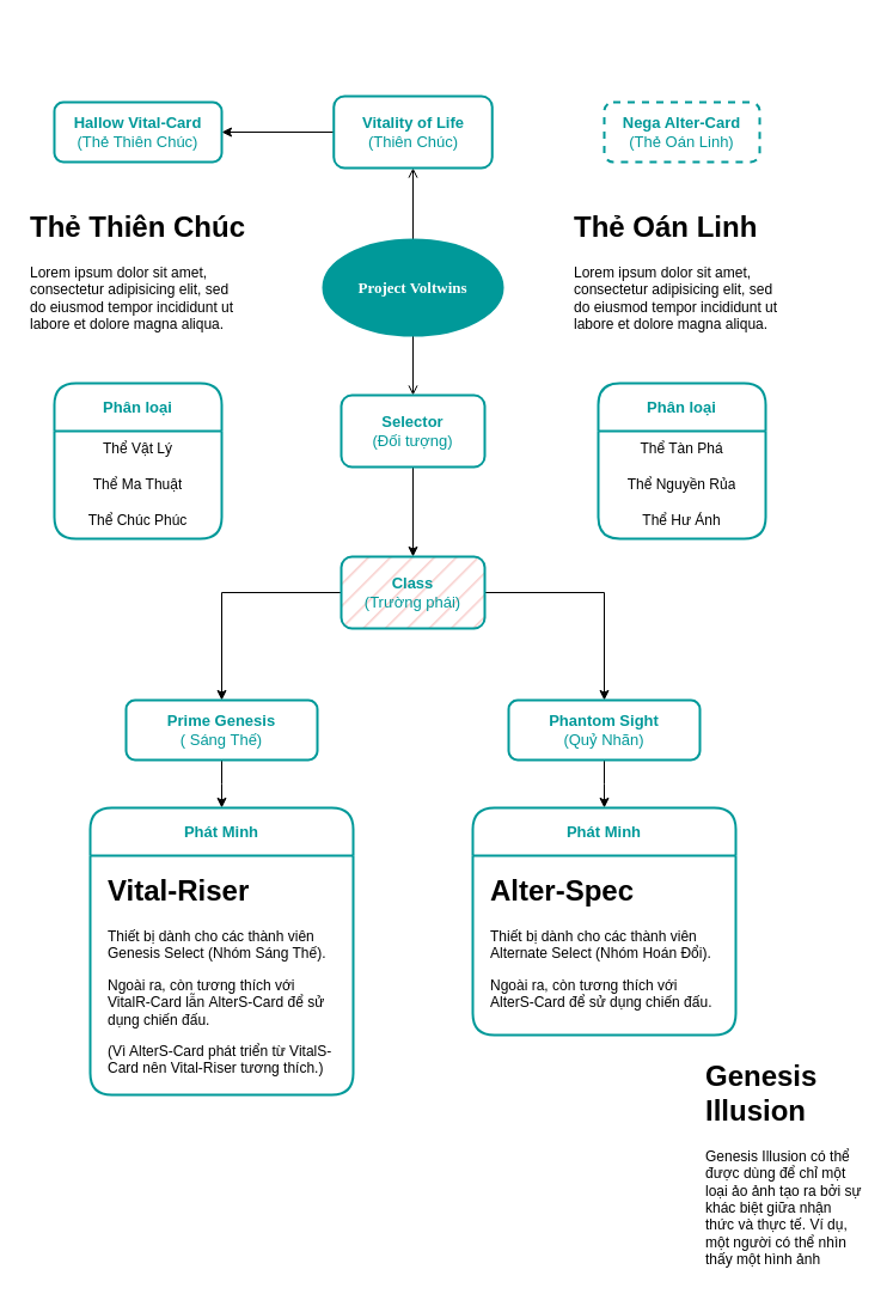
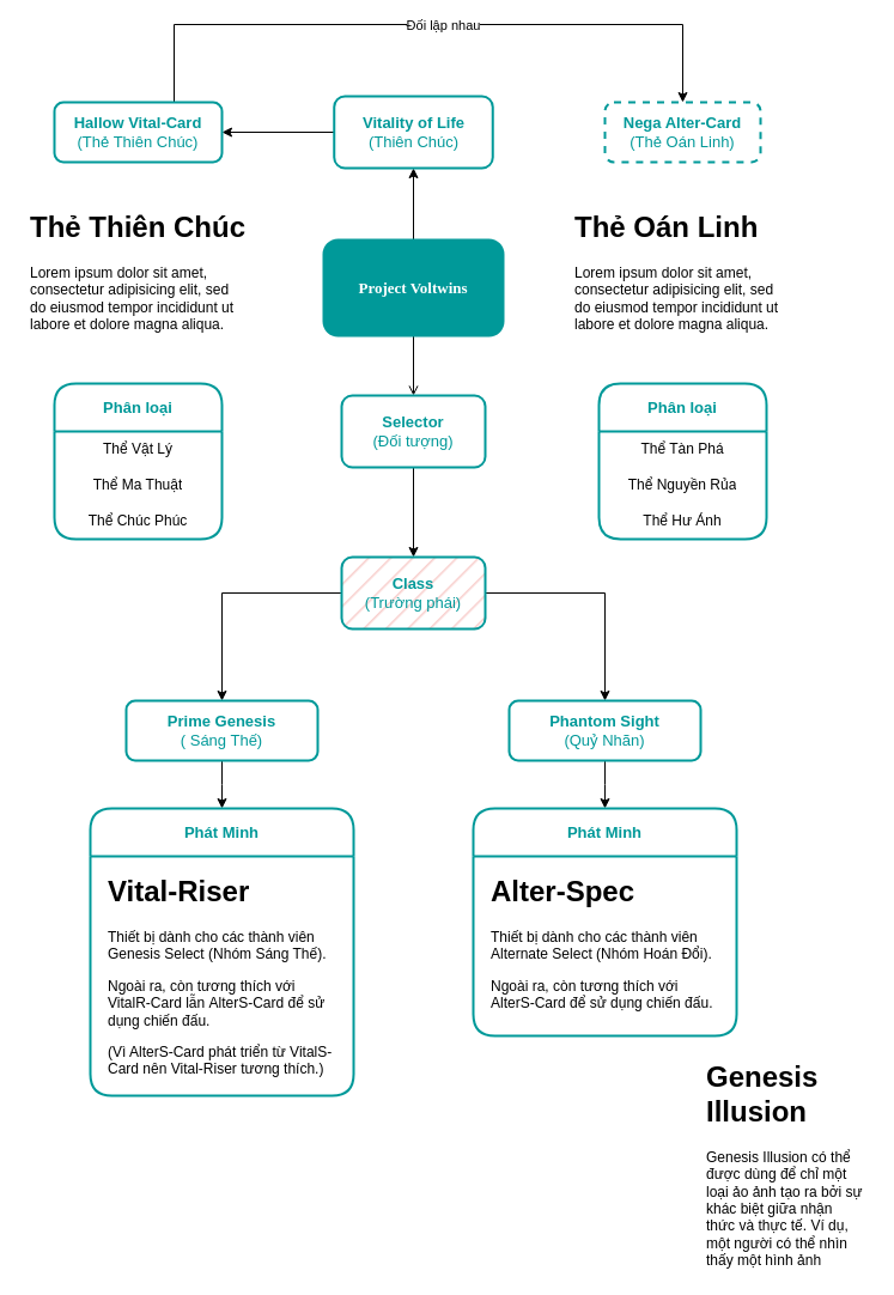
  <mxCell id="0" />
  <mxCell id="1" parent="0" />
  <mxCell id="2" value="" style="edgeStyle=orthogonalEdgeStyle;rounded=0;orthogonalLoop=1;jettySize=auto;html=1;endArrow=open;" parent="1" source="4" target="6" edge="1"><mxGeometry relative="1" as="geometry" /></mxCell>
- <mxCell id="3" style="edgeStyle=orthogonalEdgeStyle;rounded=0;orthogonalLoop=1;jettySize=auto;html=1;entryX=0.5;entryY=1;entryDx=0;entryDy=0;fontFamily=Helvetica;fontSize=12;fontColor=default;endArrow=open;" parent="1" source="4" target="19" edge="1"><mxGeometry relative="1" as="geometry" /></mxCell>
- <mxCell id="4" value="Project Voltwins" style="ellipse;whiteSpace=wrap;html=1;strokeWidth=2;fontFamily=Verdana;fontSize=13;fontStyle=1;fontColor=#FFFFFF;strokeColor=#009999;fillStyle=auto;fillColor=#009999;" parent="1" vertex="1"><mxGeometry x="270" y="200" width="150" height="80" as="geometry" /></mxCell>
+ <mxCell id="3" style="edgeStyle=orthogonalEdgeStyle;rounded=0;orthogonalLoop=1;jettySize=auto;html=1;entryX=0.5;entryY=1;entryDx=0;entryDy=0;fontFamily=Helvetica;fontSize=12;fontColor=default;" parent="1" source="4" target="19" edge="1"><mxGeometry relative="1" as="geometry" /></mxCell>
+ <mxCell id="4" value="Project Voltwins" style="rounded=1;whiteSpace=wrap;html=1;strokeWidth=2;fontFamily=Verdana;fontSize=13;fontStyle=1;fontColor=#FFFFFF;strokeColor=#009999;fillStyle=auto;fillColor=#009999;" parent="1" vertex="1"><mxGeometry x="270" y="200" width="150" height="80" as="geometry" /></mxCell>
  <mxCell id="5" value="" style="edgeStyle=orthogonalEdgeStyle;rounded=0;orthogonalLoop=1;jettySize=auto;html=1;fontFamily=Helvetica;fontSize=13;fontColor=#009999;" parent="1" source="6" target="9" edge="1"><mxGeometry relative="1" as="geometry" /></mxCell>
  <mxCell id="6" value="Selector&lt;br&gt;&lt;span style=&quot;font-weight: normal;&quot;&gt;(Đối tượng)&lt;/span&gt;" style="rounded=1;whiteSpace=wrap;html=1;fontSize=13;strokeColor=#009999;fontColor=#009999;strokeWidth=2;fontStyle=1;fillStyle=hatch;" parent="1" vertex="1"><mxGeometry x="285" y="330" width="120" height="60" as="geometry" /></mxCell>
  <mxCell id="7" style="edgeStyle=orthogonalEdgeStyle;rounded=0;orthogonalLoop=1;jettySize=auto;html=1;entryX=0.5;entryY=0;entryDx=0;entryDy=0;fontFamily=Helvetica;fontSize=13;fontColor=#009999;" parent="1" source="9" target="11" edge="1"><mxGeometry relative="1" as="geometry" /></mxCell>
  <mxCell id="8" style="edgeStyle=orthogonalEdgeStyle;rounded=0;orthogonalLoop=1;jettySize=auto;html=1;exitX=1;exitY=0.5;exitDx=0;exitDy=0;entryX=0.5;entryY=0;entryDx=0;entryDy=0;fontFamily=Helvetica;fontSize=13;fontColor=#009999;" parent="1" source="9" target="13" edge="1"><mxGeometry relative="1" as="geometry" /></mxCell>
  <mxCell id="9" value="Class&lt;br&gt;&lt;span style=&quot;font-weight: normal;&quot;&gt;(Trường phái)&lt;/span&gt;" style="rounded=1;whiteSpace=wrap;html=1;fontSize=13;strokeColor=#009999;fontColor=#009999;strokeWidth=2;fontStyle=1;fillStyle=hatch;fillColor=#f8cecc;" parent="1" vertex="1"><mxGeometry x="285" y="465" width="120" height="60" as="geometry" /></mxCell>
  <mxCell id="10" style="edgeStyle=orthogonalEdgeStyle;rounded=0;orthogonalLoop=1;jettySize=auto;html=1;exitX=0.5;exitY=1;exitDx=0;exitDy=0;entryX=0.5;entryY=0;entryDx=0;entryDy=0;" parent="1" source="11" edge="1"><mxGeometry relative="1" as="geometry"><mxPoint x="185" y="675" as="targetPoint" /></mxGeometry></mxCell>
  <mxCell id="11" value="&lt;b&gt;Prime Genesis&lt;/b&gt;&lt;br&gt;( Sáng Thế)" style="rounded=1;whiteSpace=wrap;html=1;fontSize=13;strokeColor=#009999;fontColor=#009999;strokeWidth=2;fontStyle=0;fillStyle=hatch;" parent="1" vertex="1"><mxGeometry x="105" y="585" width="160" height="50" as="geometry" /></mxCell>
  <mxCell id="12" style="edgeStyle=orthogonalEdgeStyle;rounded=0;orthogonalLoop=1;jettySize=auto;html=1;exitX=0.5;exitY=1;exitDx=0;exitDy=0;entryX=0.5;entryY=0;entryDx=0;entryDy=0;" parent="1" source="13" edge="1"><mxGeometry relative="1" as="geometry"><mxPoint x="505" y="675" as="targetPoint" /></mxGeometry></mxCell>
  <mxCell id="13" value="&lt;b&gt;Phantom Sight&lt;/b&gt;&lt;br&gt;(Quỷ Nhãn)" style="rounded=1;whiteSpace=wrap;html=1;fillStyle=hatch;strokeColor=#009999;strokeWidth=2;align=center;verticalAlign=middle;fontFamily=Helvetica;fontSize=13;fontColor=#009999;fillColor=default;" parent="1" vertex="1"><mxGeometry x="425" y="585" width="160" height="50" as="geometry" /></mxCell>
  <mxCell id="14" value="Phát Minh" style="swimlane;whiteSpace=wrap;html=1;fontSize=13;strokeColor=#009999;fontColor=#009999;rounded=1;strokeWidth=2;fillStyle=hatch;startSize=40;" parent="1" vertex="1"><mxGeometry x="395" y="675" width="220" height="190" as="geometry"><mxRectangle x="460" y="1020" width="140" height="30" as="alternateBounds" /></mxGeometry></mxCell>
  <mxCell id="15" value="&lt;h1&gt;Alter-Spec&lt;/h1&gt;&lt;p&gt;Thiết bị dành cho các thành viên Alternate Select (Nhóm Hoán Đổi).&lt;/p&gt;&lt;p&gt;&lt;span style=&quot;background-color: initial;&quot;&gt;Ngoài ra, còn tương thích với AlterS-Card để sử dụng chiến đấu.&lt;/span&gt;&lt;/p&gt;" style="text;html=1;strokeColor=none;fillColor=none;spacing=5;spacingTop=-20;whiteSpace=wrap;overflow=hidden;rounded=0;" parent="14" vertex="1"><mxGeometry x="10" y="50" width="200" height="120" as="geometry" /></mxCell>
  <mxCell id="16" value="Phát Minh" style="swimlane;whiteSpace=wrap;html=1;fontSize=13;strokeColor=#009999;fontColor=#009999;rounded=1;strokeWidth=2;fillStyle=hatch;startSize=40;" parent="1" vertex="1"><mxGeometry x="75" y="675" width="220" height="240" as="geometry"><mxRectangle x="138" y="705" width="140" height="30" as="alternateBounds" /></mxGeometry></mxCell>
  <mxCell id="17" value="&lt;h1&gt;Vital-Riser&lt;/h1&gt;&lt;p&gt;Thiết bị dành cho các thành viên Genesis Select (Nhóm Sáng Thế).&lt;/p&gt;&lt;p&gt;&lt;span style=&quot;background-color: initial;&quot;&gt;Ngoài ra, còn tương thích với VitalR-Card lẫn&amp;nbsp;&lt;/span&gt;&lt;span style=&quot;background-color: initial;&quot;&gt;AlterS-Card để sử dụng chiến đấu.&lt;/span&gt;&lt;/p&gt;&lt;p&gt;&lt;span style=&quot;background-color: initial;&quot;&gt;(Vì AlterS-Card phát triển từ VitalS-Card nên Vital-Riser tương thích.)&lt;/span&gt;&lt;/p&gt;" style="text;html=1;strokeColor=none;fillColor=none;spacing=5;spacingTop=-20;whiteSpace=wrap;overflow=hidden;rounded=0;" parent="16" vertex="1"><mxGeometry x="10" y="50" width="200" height="180" as="geometry" /></mxCell>
  <mxCell id="18" style="edgeStyle=orthogonalEdgeStyle;rounded=0;orthogonalLoop=1;jettySize=auto;html=1;entryX=1;entryY=0.5;entryDx=0;entryDy=0;fontFamily=Helvetica;fontSize=12;fontColor=default;" parent="1" source="19" target="22" edge="1"><mxGeometry relative="1" as="geometry" /></mxCell>
  <mxCell id="19" value="Vitality of Life&lt;br style=&quot;font-size: 13px;&quot;&gt;&lt;span style=&quot;font-weight: normal; font-size: 13px;&quot;&gt;(Thiên Chúc)&lt;/span&gt;" style="rounded=1;whiteSpace=wrap;html=1;fontSize=13;strokeColor=#009999;fontColor=#009999;strokeWidth=2;fontStyle=1;fillStyle=hatch;" parent="1" vertex="1"><mxGeometry x="278.75" y="80" width="132.5" height="60" as="geometry" /></mxCell>
+ <mxCell id="20" style="edgeStyle=orthogonalEdgeStyle;rounded=0;orthogonalLoop=1;jettySize=auto;html=1;exitX=0.5;exitY=0;exitDx=0;exitDy=0;entryX=0.5;entryY=0;entryDx=0;entryDy=0;" parent="1" source="22" target="23" edge="1"><mxGeometry relative="1" as="geometry"><Array as="points"><mxPoint x="145" y="20" /><mxPoint x="570" y="20" /></Array></mxGeometry></mxCell>
+ <mxCell id="21" value="Đối lập nhau" style="edgeLabel;html=1;align=center;verticalAlign=middle;resizable=0;points=[];" parent="20" vertex="1" connectable="0"><mxGeometry x="0.089" relative="1" as="geometry"><mxPoint as="offset" /></mxGeometry></mxCell>
  <mxCell id="22" value="Hallow Vital-Card&lt;br&gt;&lt;span style=&quot;font-weight: normal;&quot;&gt;(Thẻ Thiên Chúc)&lt;/span&gt;" style="rounded=1;whiteSpace=wrap;html=1;strokeColor=#009999;align=center;verticalAlign=middle;fontFamily=Helvetica;fontSize=13;fontColor=#009999;fillColor=default;strokeWidth=2;fontStyle=1;fillStyle=hatch;" parent="1" vertex="1"><mxGeometry x="45" y="85" width="140" height="50" as="geometry" /></mxCell>
  <mxCell id="23" value="Nega Alter-Card&lt;br&gt;&lt;span style=&quot;font-weight: normal;&quot;&gt;(Thẻ Oán Linh)&lt;/span&gt;" style="rounded=1;whiteSpace=wrap;html=1;strokeColor=#009999;align=center;verticalAlign=middle;fontFamily=Helvetica;fontSize=13;fontColor=#009999;fillColor=default;shadow=0;strokeWidth=2;fontStyle=1;fillStyle=hatch;dashed=1;" parent="1" vertex="1"><mxGeometry x="505" y="85" width="130" height="50" as="geometry" /></mxCell>
  <mxCell id="24" value="&lt;h1&gt;Thẻ Thiên Chúc&lt;/h1&gt;&lt;p&gt;Lorem ipsum dolor sit amet, consectetur adipisicing elit, sed do eiusmod tempor incididunt ut labore et dolore magna aliqua.&lt;/p&gt;" style="text;html=1;strokeColor=none;fillColor=none;spacing=5;spacingTop=-20;whiteSpace=wrap;overflow=hidden;rounded=0;" parent="1" vertex="1"><mxGeometry x="20" y="170" width="190" height="120" as="geometry" /></mxCell>
  <mxCell id="25" value="Phân loại" style="swimlane;fontStyle=1;childLayout=stackLayout;horizontal=1;startSize=40;horizontalStack=0;resizeParent=1;resizeParentMax=0;resizeLast=0;collapsible=1;marginBottom=0;whiteSpace=wrap;html=1;fontSize=13;strokeColor=#009999;fontColor=#009999;rounded=1;strokeWidth=2;fillStyle=hatch;" parent="1" vertex="1"><mxGeometry x="45" y="320" width="140" height="130" as="geometry"><mxRectangle x="115" y="340" width="100" height="40" as="alternateBounds" /></mxGeometry></mxCell>
  <mxCell id="26" value="Thể Vật Lý" style="text;strokeColor=none;fillColor=none;align=center;verticalAlign=middle;spacingLeft=4;spacingRight=4;overflow=hidden;points=[[0,0.5],[1,0.5]];portConstraint=eastwest;rotatable=0;whiteSpace=wrap;html=1;" parent="25" vertex="1"><mxGeometry y="40" width="140" height="30" as="geometry" /></mxCell>
  <mxCell id="27" value="Thể Ma Thuật" style="text;strokeColor=none;fillColor=none;align=center;verticalAlign=middle;spacingLeft=4;spacingRight=4;overflow=hidden;points=[[0,0.5],[1,0.5]];portConstraint=eastwest;rotatable=0;whiteSpace=wrap;html=1;" parent="25" vertex="1"><mxGeometry y="70" width="140" height="30" as="geometry" /></mxCell>
  <mxCell id="28" value="Thể Chúc Phúc" style="text;strokeColor=none;fillColor=none;align=center;verticalAlign=middle;spacingLeft=4;spacingRight=4;overflow=hidden;points=[[0,0.5],[1,0.5]];portConstraint=eastwest;rotatable=0;whiteSpace=wrap;html=1;fontStyle=0" parent="25" vertex="1"><mxGeometry y="100" width="140" height="30" as="geometry" /></mxCell>
  <mxCell id="29" value="Phân loại" style="swimlane;fontStyle=1;childLayout=stackLayout;horizontal=1;startSize=40;horizontalStack=0;resizeParent=1;resizeParentMax=0;resizeLast=0;collapsible=1;marginBottom=0;whiteSpace=wrap;html=1;fontSize=13;strokeColor=#009999;fontColor=#009999;rounded=1;strokeWidth=2;fillStyle=hatch;" parent="1" vertex="1"><mxGeometry x="500" y="320" width="140" height="130" as="geometry"><mxRectangle x="115" y="340" width="100" height="40" as="alternateBounds" /></mxGeometry></mxCell>
  <mxCell id="30" value="Thể Tàn Phá" style="text;strokeColor=none;fillColor=none;align=center;verticalAlign=middle;spacingLeft=4;spacingRight=4;overflow=hidden;points=[[0,0.5],[1,0.5]];portConstraint=eastwest;rotatable=0;whiteSpace=wrap;html=1;" parent="29" vertex="1"><mxGeometry y="40" width="140" height="30" as="geometry" /></mxCell>
  <mxCell id="31" value="Thể Nguyền Rủa" style="text;strokeColor=none;fillColor=none;align=center;verticalAlign=middle;spacingLeft=4;spacingRight=4;overflow=hidden;points=[[0,0.5],[1,0.5]];portConstraint=eastwest;rotatable=0;whiteSpace=wrap;html=1;" parent="29" vertex="1"><mxGeometry y="70" width="140" height="30" as="geometry" /></mxCell>
  <mxCell id="32" value="Thể Hư Ảnh" style="text;strokeColor=none;fillColor=none;align=center;verticalAlign=middle;spacingLeft=4;spacingRight=4;overflow=hidden;points=[[0,0.5],[1,0.5]];portConstraint=eastwest;rotatable=0;whiteSpace=wrap;html=1;" parent="29" vertex="1"><mxGeometry y="100" width="140" height="30" as="geometry" /></mxCell>
  <mxCell id="33" value="&lt;h1&gt;Genesis Illusion&lt;/h1&gt;&lt;p&gt;Genesis Illusion có thể được dùng để chỉ một loại ảo ảnh tạo ra bởi sự khác biệt giữa nhận thức và thực tế. Ví dụ, một người có thể nhìn thấy một hình ảnh không tồn tại trong không gian hoặc thời gian, hoặc một người có thể tin rằng họ là người khác hoặc có khả năng phi thường.&lt;br&gt;&lt;/p&gt;" style="text;html=1;strokeColor=none;fillColor=none;spacing=5;spacingTop=-20;whiteSpace=wrap;overflow=hidden;rounded=0;" parent="1" vertex="1"><mxGeometry x="585" y="880" width="140" height="180" as="geometry" /></mxCell>
  <mxCell id="34" value="&lt;h1&gt;Thẻ Oán Linh&lt;/h1&gt;&lt;p&gt;Lorem ipsum dolor sit amet, consectetur adipisicing elit, sed do eiusmod tempor incididunt ut labore et dolore magna aliqua.&lt;/p&gt;" style="text;html=1;strokeColor=none;fillColor=none;spacing=5;spacingTop=-20;whiteSpace=wrap;overflow=hidden;rounded=0;" parent="1" vertex="1"><mxGeometry x="475" y="170" width="190" height="120" as="geometry" /></mxCell>
